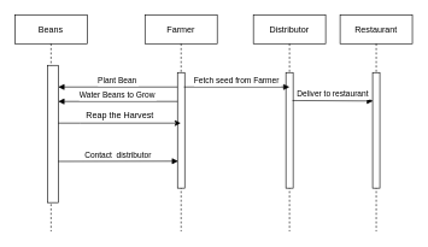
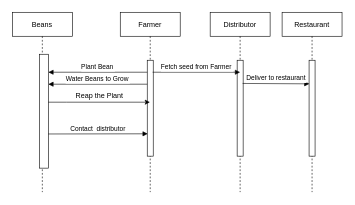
  <mxCell id="0" />
  <mxCell id="1" parent="0" />
  <mxCell id="2" value="Beans" style="shape=umlLifeline;perimeter=lifelinePerimeter;container=1;collapsible=0;recursiveResize=0;rounded=0;shadow=0;strokeWidth=1;" parent="1" vertex="1"><mxGeometry x="20" y="20" width="100" height="300" as="geometry" /></mxCell>
  <mxCell id="3" value="" style="points=[];perimeter=orthogonalPerimeter;rounded=0;shadow=0;strokeWidth=1;" parent="2" vertex="1"><mxGeometry x="45" y="70" width="15" height="190" as="geometry" /></mxCell>
  <mxCell id="4" value="Farmer" style="shape=umlLifeline;perimeter=lifelinePerimeter;container=1;collapsible=0;recursiveResize=0;rounded=0;shadow=0;strokeWidth=1;" parent="1" vertex="1"><mxGeometry x="200" y="20" width="100" height="300" as="geometry" /></mxCell>
  <mxCell id="5" value="" style="points=[];perimeter=orthogonalPerimeter;rounded=0;shadow=0;strokeWidth=1;" parent="4" vertex="1"><mxGeometry x="45" y="80" width="10" height="160" as="geometry" /></mxCell>
  <mxCell id="6" value="Water Beans to Grow" style="verticalAlign=bottom;endArrow=block;entryX=1;entryY=0;shadow=0;strokeWidth=1;" parent="1" source="5" edge="1"><mxGeometry relative="1" as="geometry"><mxPoint x="140" y="140" as="sourcePoint" /><mxPoint x="80" y="140" as="targetPoint" /></mxGeometry></mxCell>
  <mxCell id="7" value="Distributor" style="shape=umlLifeline;perimeter=lifelinePerimeter;container=1;collapsible=0;recursiveResize=0;rounded=0;shadow=0;strokeWidth=1;" vertex="1" parent="1"><mxGeometry x="350" y="20" width="100" height="300" as="geometry" /></mxCell>
  <mxCell id="8" value="" style="points=[];perimeter=orthogonalPerimeter;rounded=0;shadow=0;strokeWidth=1;" vertex="1" parent="7"><mxGeometry x="45" y="80" width="10" height="160" as="geometry" /></mxCell>
  <mxCell id="9" value="Restaurant" style="shape=umlLifeline;perimeter=lifelinePerimeter;container=1;collapsible=0;recursiveResize=0;rounded=0;shadow=0;strokeWidth=1;" vertex="1" parent="1"><mxGeometry x="470" y="20" width="100" height="300" as="geometry" /></mxCell>
  <mxCell id="10" value="" style="points=[];perimeter=orthogonalPerimeter;rounded=0;shadow=0;strokeWidth=1;" vertex="1" parent="9"><mxGeometry x="45" y="80" width="10" height="160" as="geometry" /></mxCell>
  <mxCell id="11" value="Plant Bean" style="verticalAlign=bottom;endArrow=block;entryX=1;entryY=0;shadow=0;strokeWidth=1;" edge="1" parent="1"><mxGeometry relative="1" as="geometry"><mxPoint x="245" y="120" as="sourcePoint" /><mxPoint x="80" y="120" as="targetPoint" /></mxGeometry></mxCell>
  <mxCell id="12" value="" style="edgeStyle=orthogonalEdgeStyle;rounded=0;orthogonalLoop=1;jettySize=auto;html=1;" edge="1" parent="1" source="3" target="4"><mxGeometry relative="1" as="geometry"><mxPoint x="180" y="185" as="targetPoint" /><Array as="points"><mxPoint x="110" y="170" /><mxPoint x="110" y="170" /></Array></mxGeometry></mxCell>
- <mxCell id="13" value="Reap the Harvest" style="text;html=1;align=center;verticalAlign=middle;resizable=0;points=[];autosize=1;strokeColor=none;" vertex="1" parent="1"><mxGeometry x="110" y="150" width="110" height="20" as="geometry" /></mxCell>
+ <mxCell id="13" value="Reap the Plant" style="text;html=1;align=center;verticalAlign=middle;resizable=0;points=[];autosize=1;strokeColor=none;" vertex="1" parent="1"><mxGeometry x="110" y="150" width="110" height="20" as="geometry" /></mxCell>
  <mxCell id="14" value="Contact  distributor" style="verticalAlign=bottom;endArrow=block;shadow=0;strokeWidth=1;entryX=0.086;entryY=0.767;entryDx=0;entryDy=0;entryPerimeter=0;" edge="1" parent="1" target="5"><mxGeometry relative="1" as="geometry"><mxPoint x="80" y="223" as="sourcePoint" /><mxPoint x="180" y="220" as="targetPoint" /></mxGeometry></mxCell>
  <mxCell id="15" value="Fetch seed from Farmer" style="verticalAlign=bottom;endArrow=block;shadow=0;strokeWidth=1;entryX=0.5;entryY=0.125;entryDx=0;entryDy=0;entryPerimeter=0;" edge="1" parent="1" target="8"><mxGeometry relative="1" as="geometry"><mxPoint x="254" y="120" as="sourcePoint" /><mxPoint x="390" y="120" as="targetPoint" /></mxGeometry></mxCell>
  <mxCell id="16" value="Deliver to restaurant" style="verticalAlign=bottom;endArrow=block;shadow=0;strokeWidth=1;entryX=0.057;entryY=0.246;entryDx=0;entryDy=0;entryPerimeter=0;exitX=0.914;exitY=0.242;exitDx=0;exitDy=0;exitPerimeter=0;" edge="1" parent="1" source="8" target="10"><mxGeometry relative="1" as="geometry"><mxPoint x="410" y="139" as="sourcePoint" /><mxPoint x="510" y="140" as="targetPoint" /></mxGeometry></mxCell>
